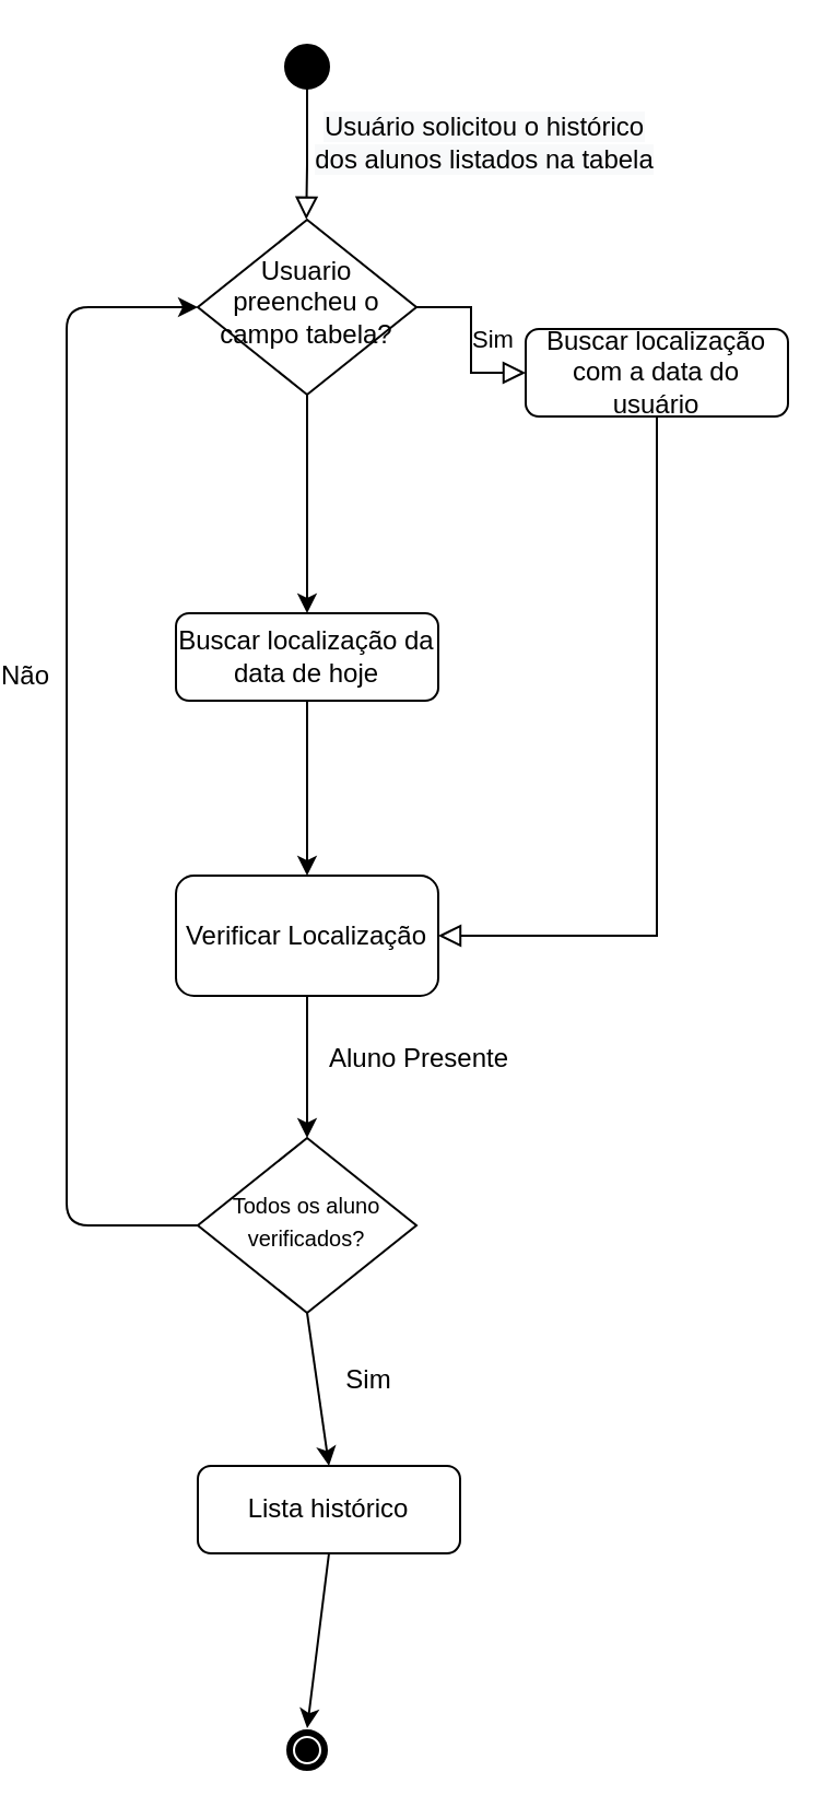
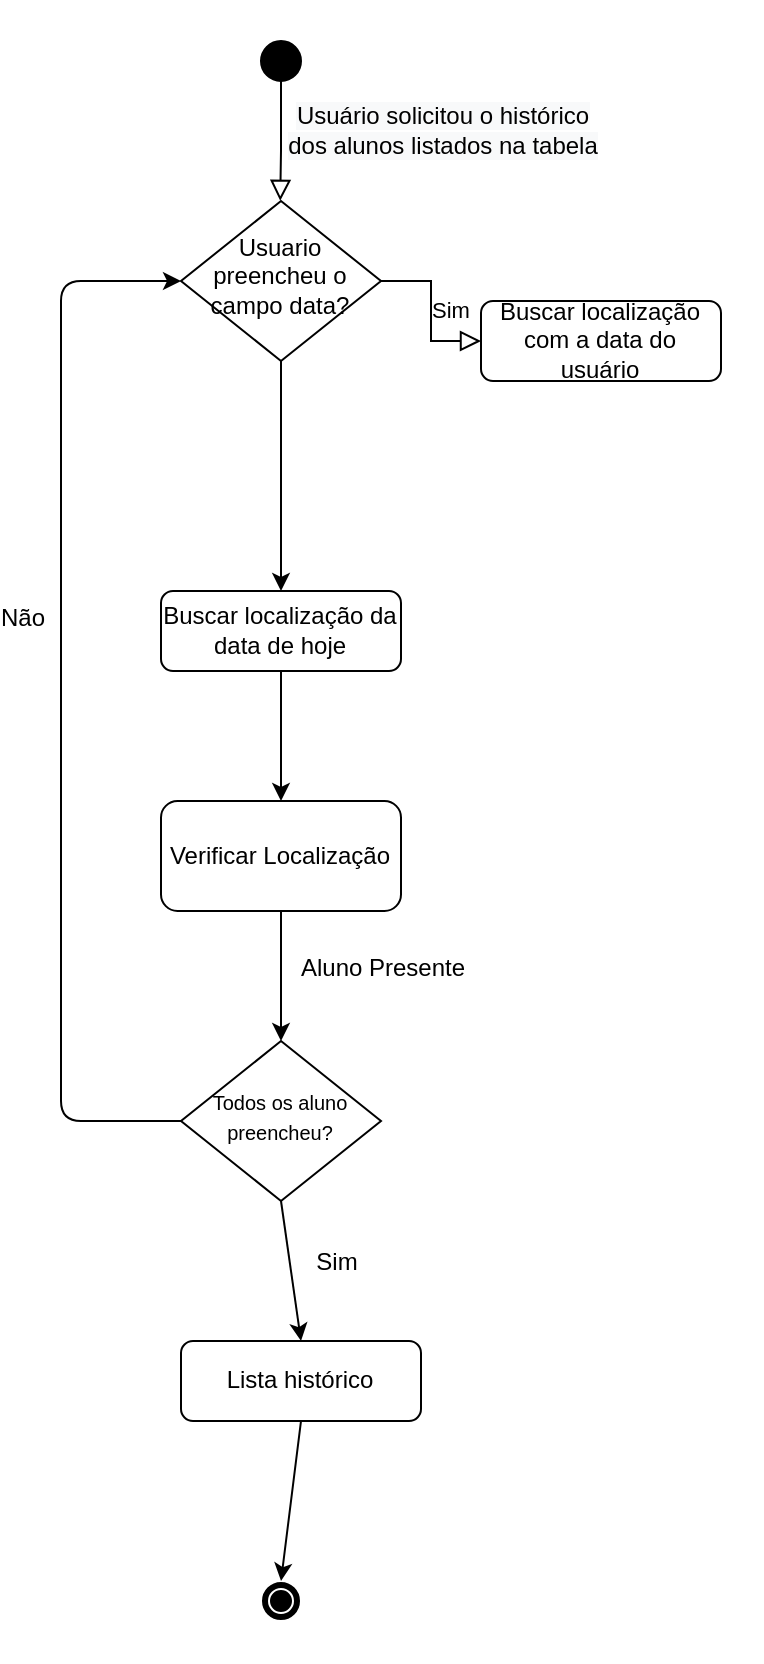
  <mxCell id="0" />
  <mxCell id="1" parent="0" />
  <mxCell id="2" value="Sim&lt;br&gt;" style="edgeStyle=orthogonalEdgeStyle;rounded=0;html=1;jettySize=auto;orthogonalLoop=1;fontSize=11;endArrow=block;endFill=0;endSize=8;strokeWidth=1;shadow=0;labelBackgroundColor=none;" parent="1" source="3" target="4" edge="1"><mxGeometry y="10" relative="1" as="geometry"><mxPoint as="offset" /></mxGeometry></mxCell>
- <mxCell id="3" value="Usuario preencheu o campo tabela?" style="rhombus;whiteSpace=wrap;html=1;shadow=0;fontFamily=Helvetica;fontSize=12;align=center;strokeWidth=1;spacing=6;spacingTop=-4;" parent="1" vertex="1"><mxGeometry x="80" y="100" width="100" height="80" as="geometry" /></mxCell>
+ <mxCell id="3" value="Usuario preencheu o campo data?" style="rhombus;whiteSpace=wrap;html=1;shadow=0;fontFamily=Helvetica;fontSize=12;align=center;strokeWidth=1;spacing=6;spacingTop=-4;" parent="1" vertex="1"><mxGeometry x="80" y="100" width="100" height="80" as="geometry" /></mxCell>
  <mxCell id="4" value="Buscar localização com a data do usuário" style="rounded=1;whiteSpace=wrap;html=1;fontSize=12;glass=0;strokeWidth=1;shadow=0;" parent="1" vertex="1"><mxGeometry x="230" y="150" width="120" height="40" as="geometry" /></mxCell>
  <mxCell id="5" value="" style="ellipse;shape=doubleEllipse;whiteSpace=wrap;html=1;aspect=fixed;fillColor=#000000;" parent="1" vertex="1"><mxGeometry x="120" y="20" width="20" height="20" as="geometry" /></mxCell>
  <mxCell id="6" value="" style="ellipse;shape=doubleEllipse;whiteSpace=wrap;html=1;aspect=fixed;fillColor=#000000;strokeColor=#FFFFFF;" parent="1" vertex="1"><mxGeometry x="120" y="790" width="20" height="20" as="geometry" /></mxCell>
  <mxCell id="7" value="" style="rounded=0;html=1;jettySize=auto;orthogonalLoop=1;fontSize=11;endArrow=block;endFill=0;endSize=8;strokeWidth=1;shadow=0;labelBackgroundColor=none;edgeStyle=orthogonalEdgeStyle;exitX=0.5;exitY=1;exitDx=0;exitDy=0;" parent="1" source="5" edge="1"><mxGeometry relative="1" as="geometry"><mxPoint x="129.62" y="49.9" as="sourcePoint" /><mxPoint x="129.62" y="99.9" as="targetPoint" /><Array as="points"><mxPoint x="130" y="75" /></Array></mxGeometry></mxCell>
  <mxCell id="8" value="&lt;span style=&quot;background-color: rgb(248 , 249 , 250)&quot;&gt;Usuário solicitou o histórico &lt;br&gt;dos alunos listados na tabela&lt;/span&gt;" style="text;html=1;align=center;verticalAlign=middle;resizable=0;points=[];labelBackgroundColor=#ffffff;" vertex="1" connectable="0" parent="7"><mxGeometry x="0.167" y="14" relative="1" as="geometry"><mxPoint x="66.5" y="-11" as="offset" /></mxGeometry></mxCell>
- <mxCell id="9" value="Buscar localização da data de hoje" style="rounded=1;whiteSpace=wrap;html=1;fontSize=12;glass=0;strokeWidth=1;shadow=0;" parent="1" vertex="1"><mxGeometry x="70" y="280" width="120" height="40" as="geometry" /></mxCell>
- <mxCell id="10" value="" style="edgeStyle=orthogonalEdgeStyle;rounded=0;html=1;jettySize=auto;orthogonalLoop=1;fontSize=11;endArrow=block;endFill=0;endSize=8;strokeWidth=1;shadow=0;labelBackgroundColor=none;exitX=0.5;exitY=1;exitDx=0;exitDy=0;entryX=1;entryY=0.5;entryDx=0;entryDy=0;" parent="1" target="15" edge="1" source="4"><mxGeometry y="10" relative="1" as="geometry"><mxPoint as="offset" /><mxPoint x="420" y="249.58" as="sourcePoint" /><mxPoint x="290" y="460" as="targetPoint" /></mxGeometry></mxCell>
+ <mxCell id="9" value="Buscar localização da data de hoje" style="rounded=1;whiteSpace=wrap;html=1;fontSize=12;glass=0;strokeWidth=1;shadow=0;" parent="1" vertex="1"><mxGeometry x="70" y="295" width="120" height="40" as="geometry" /></mxCell>
  <mxCell id="11" value="" style="endArrow=classic;html=1;entryX=0.5;entryY=0;entryDx=0;entryDy=0;exitX=0.5;exitY=1;exitDx=0;exitDy=0;" edge="1" parent="1" source="3" target="9"><mxGeometry width="50" height="50" relative="1" as="geometry"><mxPoint x="20" y="170" as="sourcePoint" /><mxPoint x="20" y="220" as="targetPoint" /></mxGeometry></mxCell>
  <mxCell id="12" value="" style="endArrow=classic;html=1;entryX=0.5;entryY=0;entryDx=0;entryDy=0;exitX=0.5;exitY=1;exitDx=0;exitDy=0;" edge="1" parent="1" source="9" target="15"><mxGeometry width="50" height="50" relative="1" as="geometry"><mxPoint x="130" y="340" as="sourcePoint" /><mxPoint x="130" y="420" as="targetPoint" /></mxGeometry></mxCell>
  <mxCell id="13" value="" style="endArrow=classic;html=1;exitX=0.5;exitY=1;exitDx=0;exitDy=0;entryX=0.5;entryY=0;entryDx=0;entryDy=0;" edge="1" parent="1" source="15" target="17"><mxGeometry width="50" height="50" relative="1" as="geometry"><mxPoint x="130" y="480" as="sourcePoint" /><mxPoint x="130" y="520" as="targetPoint" /></mxGeometry></mxCell>
  <mxCell id="14" value="Aluno Presente" style="text;html=1;align=center;verticalAlign=middle;resizable=0;points=[];labelBackgroundColor=#ffffff;" vertex="1" connectable="0" parent="13"><mxGeometry x="0.425" y="4" relative="1" as="geometry"><mxPoint x="46" y="-18" as="offset" /></mxGeometry></mxCell>
  <mxCell id="15" value="Verificar Localização" style="rounded=1;whiteSpace=wrap;html=1;fontSize=12;glass=0;strokeWidth=1;shadow=0;" vertex="1" parent="1"><mxGeometry x="70" y="400" width="120" height="55" as="geometry" /></mxCell>
  <mxCell id="16" value="Lista histórico" style="rounded=1;whiteSpace=wrap;html=1;fontSize=12;glass=0;strokeWidth=1;shadow=0;" vertex="1" parent="1"><mxGeometry x="80" y="670" width="120" height="40" as="geometry" /></mxCell>
- <mxCell id="17" value="&lt;font style=&quot;font-size: 10px&quot;&gt;Todos os aluno verificados?&lt;/font&gt;" style="rhombus;whiteSpace=wrap;html=1;shadow=0;fontFamily=Helvetica;fontSize=12;align=center;strokeWidth=1;spacing=6;spacingTop=-4;" vertex="1" parent="1"><mxGeometry x="80" y="520" width="100" height="80" as="geometry" /></mxCell>
+ <mxCell id="17" value="&lt;font style=&quot;font-size: 10px&quot;&gt;Todos os aluno preencheu?&lt;/font&gt;" style="rhombus;whiteSpace=wrap;html=1;shadow=0;fontFamily=Helvetica;fontSize=12;align=center;strokeWidth=1;spacing=6;spacingTop=-4;" vertex="1" parent="1"><mxGeometry x="80" y="520" width="100" height="80" as="geometry" /></mxCell>
  <mxCell id="18" value="" style="endArrow=classic;html=1;entryX=0.5;entryY=0;entryDx=0;entryDy=0;exitX=0.5;exitY=1;exitDx=0;exitDy=0;" edge="1" parent="1" source="17" target="16"><mxGeometry width="50" height="50" relative="1" as="geometry"><mxPoint x="129" y="630" as="sourcePoint" /><mxPoint x="129" y="680" as="targetPoint" /></mxGeometry></mxCell>
  <mxCell id="19" value="Sim" style="text;html=1;align=center;verticalAlign=middle;resizable=0;points=[];labelBackgroundColor=#ffffff;" vertex="1" connectable="0" parent="18"><mxGeometry x="0.425" y="4" relative="1" as="geometry"><mxPoint x="16" y="-18" as="offset" /></mxGeometry></mxCell>
  <mxCell id="20" value="" style="endArrow=classic;html=1;exitX=0;exitY=0.5;exitDx=0;exitDy=0;entryX=0;entryY=0.5;entryDx=0;entryDy=0;" edge="1" parent="1" source="17" target="3"><mxGeometry width="50" height="50" relative="1" as="geometry"><mxPoint x="60" y="560" as="sourcePoint" /><mxPoint x="50" y="300" as="targetPoint" /><Array as="points"><mxPoint x="20" y="560" /><mxPoint x="20" y="140" /></Array></mxGeometry></mxCell>
  <mxCell id="21" value="Não&lt;br&gt;" style="text;html=1;align=center;verticalAlign=middle;resizable=0;points=[];labelBackgroundColor=#ffffff;" vertex="1" connectable="0" parent="20"><mxGeometry x="0.425" y="4" relative="1" as="geometry"><mxPoint x="-16" y="73.45" as="offset" /></mxGeometry></mxCell>
  <mxCell id="22" value="" style="endArrow=classic;html=1;entryX=0.5;entryY=0;entryDx=0;entryDy=0;exitX=0.5;exitY=1;exitDx=0;exitDy=0;" edge="1" parent="1" source="16" target="6"><mxGeometry width="50" height="50" relative="1" as="geometry"><mxPoint x="200" y="720" as="sourcePoint" /><mxPoint x="200" y="790" as="targetPoint" /></mxGeometry></mxCell>
